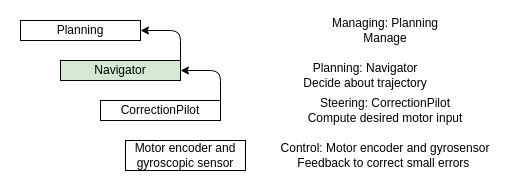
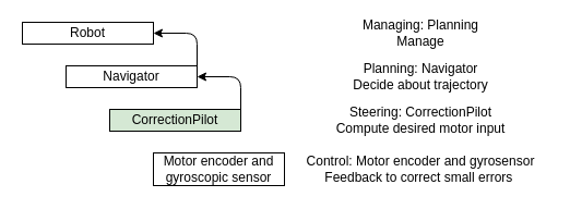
  <mxCell id="0" />
  <mxCell id="1" parent="0" />
- <mxCell id="2" value="Planning" style="rounded=0;whiteSpace=wrap;html=1;" vertex="1" parent="1"><mxGeometry x="20" y="20" width="120" height="20" as="geometry" /></mxCell>
- <mxCell id="3" value="Navigator" style="rounded=0;whiteSpace=wrap;html=1;fillColor=#d5e8d4;" vertex="1" parent="1"><mxGeometry x="60" y="60" width="120" height="20" as="geometry" /></mxCell>
- <mxCell id="4" value="CorrectionPilot" style="rounded=0;whiteSpace=wrap;html=1;" vertex="1" parent="1"><mxGeometry x="100" y="100" width="120" height="20" as="geometry" /></mxCell>
- <mxCell id="5" value="Motor encoder and gyroscopic sensor" style="rounded=0;whiteSpace=wrap;html=1;" vertex="1" parent="1"><mxGeometry x="125" y="140" width="120" height="30" as="geometry" /></mxCell>
+ <mxCell id="2" value="Robot" style="rounded=0;whiteSpace=wrap;html=1;" vertex="1" parent="1"><mxGeometry x="20" y="20" width="120" height="20" as="geometry" /></mxCell>
+ <mxCell id="3" value="Navigator" style="rounded=0;whiteSpace=wrap;html=1;" vertex="1" parent="1"><mxGeometry x="60" y="60" width="120" height="20" as="geometry" /></mxCell>
+ <mxCell id="4" value="CorrectionPilot" style="rounded=0;whiteSpace=wrap;html=1;fillColor=#d5e8d4;" vertex="1" parent="1"><mxGeometry x="100" y="100" width="120" height="20" as="geometry" /></mxCell>
+ <mxCell id="5" value="Motor encoder and gyroscopic sensor" style="rounded=0;whiteSpace=wrap;html=1;" vertex="1" parent="1"><mxGeometry x="140" y="140" width="120" height="30" as="geometry" /></mxCell>
  <mxCell id="6" value="" style="endArrow=classic;html=1;exitX=1;exitY=0.5;exitDx=0;exitDy=0;entryX=1;entryY=0.5;entryDx=0;entryDy=0;" edge="1" parent="1" target="3"><mxGeometry width="50" height="50" relative="1" as="geometry"><mxPoint x="220" y="100" as="sourcePoint" /><mxPoint x="180" y="55" as="targetPoint" /><Array as="points"><mxPoint x="220" y="70" /></Array></mxGeometry></mxCell>
  <mxCell id="7" value="" style="endArrow=classic;html=1;exitX=1;exitY=0.5;exitDx=0;exitDy=0;entryX=1;entryY=0.5;entryDx=0;entryDy=0;" edge="1" parent="1"><mxGeometry width="50" height="50" relative="1" as="geometry"><mxPoint x="180" y="60" as="sourcePoint" /><mxPoint x="140" y="30" as="targetPoint" /><Array as="points"><mxPoint x="180" y="30" /></Array></mxGeometry></mxCell>
  <mxCell id="8" value="Managing: Planning&lt;br&gt;Manage&lt;br&gt;" style="text;html=1;strokeColor=none;fillColor=none;align=center;verticalAlign=middle;whiteSpace=wrap;rounded=0;" vertex="1" parent="1"><mxGeometry x="270" y="20" width="230" height="20" as="geometry" /></mxCell>
- <mxCell id="9" value="Planning: Navigator&lt;br&gt;Decide about trajectory&lt;br&gt;" style="text;html=1;strokeColor=none;fillColor=none;align=center;verticalAlign=middle;whiteSpace=wrap;rounded=0;" vertex="1" parent="1"><mxGeometry x="250" y="65" width="230" height="20" as="geometry" /></mxCell>
+ <mxCell id="9" value="Planning: Navigator&lt;br&gt;Decide about trajectory&lt;br&gt;" style="text;html=1;strokeColor=none;fillColor=none;align=center;verticalAlign=middle;whiteSpace=wrap;rounded=0;" vertex="1" parent="1"><mxGeometry x="270" y="60" width="230" height="20" as="geometry" /></mxCell>
  <mxCell id="10" value="Steering: CorrectionPilot&lt;br&gt;Compute desired motor input&lt;br&gt;" style="text;html=1;strokeColor=none;fillColor=none;align=center;verticalAlign=middle;whiteSpace=wrap;rounded=0;" vertex="1" parent="1"><mxGeometry x="270" y="100" width="230" height="20" as="geometry" /></mxCell>
  <mxCell id="11" value="Control: Motor encoder and gyrosensor&lt;br&gt;Feedback to correct small errors&amp;nbsp;&lt;br&gt;" style="text;html=1;strokeColor=none;fillColor=none;align=center;verticalAlign=middle;whiteSpace=wrap;rounded=0;" vertex="1" parent="1"><mxGeometry x="270" y="145" width="230" height="20" as="geometry" /></mxCell>
